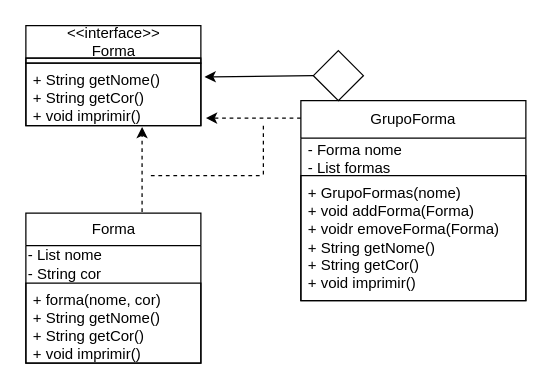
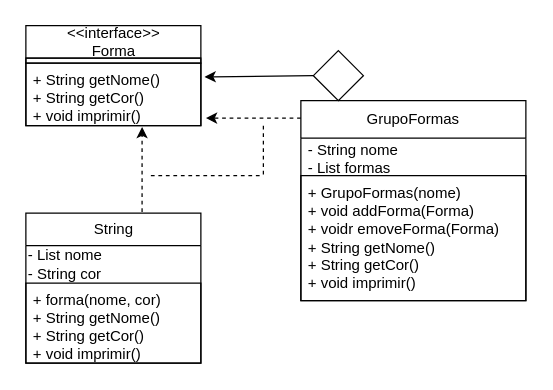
  <mxCell id="0" />
  <mxCell id="1" parent="0" />
- <mxCell id="2" value="Forma" style="swimlane;fontStyle=0;childLayout=stackLayout;horizontal=1;startSize=26;fillColor=none;horizontalStack=0;resizeParent=1;resizeParentMax=0;resizeLast=0;collapsible=1;marginBottom=0;html=1;" parent="1" vertex="1"><mxGeometry x="20" y="170" width="140" height="120" as="geometry" /></mxCell>
+ <mxCell id="2" value="String" style="swimlane;fontStyle=0;childLayout=stackLayout;horizontal=1;startSize=26;fillColor=none;horizontalStack=0;resizeParent=1;resizeParentMax=0;resizeLast=0;collapsible=1;marginBottom=0;html=1;" parent="1" vertex="1"><mxGeometry x="20" y="170" width="140" height="120" as="geometry" /></mxCell>
  <mxCell id="3" value="&lt;span style=&quot;&quot;&gt;- List nome&lt;/span&gt;&lt;br style=&quot;&quot;&gt;&lt;div style=&quot;&quot;&gt;&lt;span style=&quot;background-color: initial;&quot;&gt;- String cor&lt;/span&gt;&lt;/div&gt;" style="text;html=1;strokeColor=none;fillColor=none;align=left;verticalAlign=middle;whiteSpace=wrap;rounded=0;" parent="2" vertex="1"><mxGeometry y="26" width="140" height="30" as="geometry" /></mxCell>
  <mxCell id="4" value="+ forma(nome, cor)&lt;br&gt;+ String getNome()&lt;br&gt;+ String getCor()&lt;br&gt;+ void imprimir()" style="text;strokeColor=default;fillColor=none;align=left;verticalAlign=top;spacingLeft=4;spacingRight=4;overflow=hidden;rotatable=0;points=[[0,0.5],[1,0.5]];portConstraint=eastwest;whiteSpace=wrap;html=1;" parent="2" vertex="1"><mxGeometry y="56" width="140" height="64" as="geometry" /></mxCell>
- <mxCell id="5" value="GrupoForma" style="swimlane;fontStyle=0;childLayout=stackLayout;horizontal=1;startSize=30;horizontalStack=0;resizeParent=1;resizeParentMax=0;resizeLast=0;collapsible=1;marginBottom=0;whiteSpace=wrap;html=1;strokeColor=default;" parent="1" vertex="1"><mxGeometry x="240" y="80" width="180" height="160" as="geometry" /></mxCell>
- <mxCell id="6" value="- Forma nome&lt;br&gt;- List formas" style="text;strokeColor=none;fillColor=none;align=left;verticalAlign=middle;spacingLeft=4;spacingRight=4;overflow=hidden;points=[[0,0.5],[1,0.5]];portConstraint=eastwest;rotatable=0;whiteSpace=wrap;html=1;" parent="5" vertex="1"><mxGeometry y="30" width="180" height="30" as="geometry" /></mxCell>
+ <mxCell id="5" value="GrupoFormas" style="swimlane;fontStyle=0;childLayout=stackLayout;horizontal=1;startSize=30;horizontalStack=0;resizeParent=1;resizeParentMax=0;resizeLast=0;collapsible=1;marginBottom=0;whiteSpace=wrap;html=1;strokeColor=default;" parent="1" vertex="1"><mxGeometry x="240" y="80" width="180" height="160" as="geometry" /></mxCell>
+ <mxCell id="6" value="- String nome&lt;br&gt;- List formas" style="text;strokeColor=none;fillColor=none;align=left;verticalAlign=middle;spacingLeft=4;spacingRight=4;overflow=hidden;points=[[0,0.5],[1,0.5]];portConstraint=eastwest;rotatable=0;whiteSpace=wrap;html=1;" parent="5" vertex="1"><mxGeometry y="30" width="180" height="30" as="geometry" /></mxCell>
  <mxCell id="7" value="+ GrupoFormas(nome)&lt;br&gt;+ void addForma(Forma)&lt;br&gt;+ voidr emoveForma(Forma)&lt;br&gt;+ String getNome()&lt;br&gt;+ String getCor()&lt;br&gt;+ void imprimir()" style="text;strokeColor=default;fillColor=none;align=left;verticalAlign=middle;spacingLeft=4;spacingRight=4;overflow=hidden;points=[[0,0.5],[1,0.5]];portConstraint=eastwest;rotatable=0;whiteSpace=wrap;html=1;" parent="5" vertex="1"><mxGeometry y="60" width="180" height="100" as="geometry" /></mxCell>
  <mxCell id="8" value="&amp;lt;&amp;lt;interface&amp;gt;&amp;gt;&lt;br&gt;Forma" style="swimlane;fontStyle=0;childLayout=stackLayout;horizontal=1;startSize=26;fillColor=none;horizontalStack=0;resizeParent=1;resizeParentMax=0;resizeLast=0;collapsible=1;marginBottom=0;html=1;" parent="1" vertex="1"><mxGeometry x="20" y="20" width="140" height="80" as="geometry" /></mxCell>
  <mxCell id="9" value="" style="text;html=1;strokeColor=default;fillColor=none;align=center;verticalAlign=middle;whiteSpace=wrap;rounded=0;" parent="8" vertex="1"><mxGeometry y="26" width="140" height="4" as="geometry" /></mxCell>
  <mxCell id="10" value="+ String getNome()&lt;br&gt;+ String getCor()&lt;br&gt;+ void imprimir()" style="text;strokeColor=default;fillColor=none;align=left;verticalAlign=top;spacingLeft=4;spacingRight=4;overflow=hidden;rotatable=0;points=[[0,0.5],[1,0.5]];portConstraint=eastwest;whiteSpace=wrap;html=1;" parent="8" vertex="1"><mxGeometry y="30" width="140" height="50" as="geometry" /></mxCell>
  <mxCell id="11" value="" style="rhombus;whiteSpace=wrap;html=1;" parent="1" vertex="1"><mxGeometry x="250" y="40" width="40" height="40" as="geometry" /></mxCell>
  <mxCell id="12" value="" style="endArrow=classic;html=1;exitX=0;exitY=0.5;exitDx=0;exitDy=0;entryX=1.021;entryY=0.22;entryDx=0;entryDy=0;entryPerimeter=0;" parent="1" source="11" target="10" edge="1"><mxGeometry width="50" height="50" relative="1" as="geometry"><mxPoint x="190" y="210" as="sourcePoint" /><mxPoint x="170" y="60" as="targetPoint" /></mxGeometry></mxCell>
  <mxCell id="13" value="" style="endArrow=classic;html=1;entryX=0.664;entryY=1.02;entryDx=0;entryDy=0;entryPerimeter=0;dashed=1;exitX=0.664;exitY=-0.008;exitDx=0;exitDy=0;exitPerimeter=0;" parent="1" source="2" target="10" edge="1"><mxGeometry width="50" height="50" relative="1" as="geometry"><mxPoint x="113" y="170" as="sourcePoint" /><mxPoint x="240" y="160" as="targetPoint" /></mxGeometry></mxCell>
  <mxCell id="14" value="" style="endArrow=classic;html=1;dashed=1;entryX=1.029;entryY=0.88;entryDx=0;entryDy=0;entryPerimeter=0;exitX=0;exitY=0.088;exitDx=0;exitDy=0;exitPerimeter=0;" parent="1" source="5" target="10" edge="1"><mxGeometry width="50" height="50" relative="1" as="geometry"><mxPoint x="230" y="90" as="sourcePoint" /><mxPoint x="240" y="160" as="targetPoint" /></mxGeometry></mxCell>
  <mxCell id="15" value="" style="endArrow=none;dashed=1;html=1;" edge="1" parent="1"><mxGeometry width="50" height="50" relative="1" as="geometry"><mxPoint x="120" y="140" as="sourcePoint" /><mxPoint x="210" y="140" as="targetPoint" /></mxGeometry></mxCell>
  <mxCell id="16" value="" style="endArrow=none;dashed=1;html=1;" edge="1" parent="1"><mxGeometry width="50" height="50" relative="1" as="geometry"><mxPoint x="210" y="100" as="sourcePoint" /><mxPoint x="210" y="140" as="targetPoint" /></mxGeometry></mxCell>
